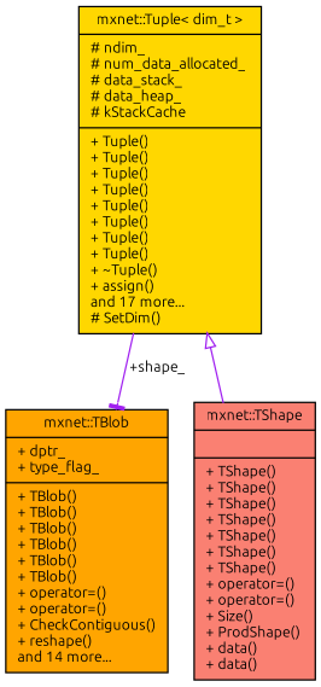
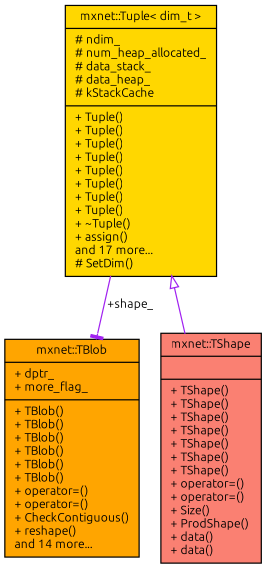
  digraph {
    fontname=Ubuntu
    node [color=black fontname=Ubuntu fontsize=10 shape=record style=filled]
    edge [color=purple fontname=Ubuntu fontsize=10 labelfontname=Helvetica labelfontsize=10 style=solid]
-   n1 [fillcolor=orange fontcolor=black height=0.2 label="{mxnet::TBlob\n|+ dptr_\l+ type_flag_\l|+ TBlob()\l+ TBlob()\l+ TBlob()\l+ TBlob()\l+ TBlob()\l+ TBlob()\l+ operator=()\l+ operator=()\l+ CheckContiguous()\l+ reshape()\land 14 more...\l}" width=0.4]
+   n1 [fillcolor=orange fontcolor=black height=0.2 label="{mxnet::TBlob\n|+ dptr_\l+ more_flag_\l|+ TBlob()\l+ TBlob()\l+ TBlob()\l+ TBlob()\l+ TBlob()\l+ TBlob()\l+ operator=()\l+ operator=()\l+ CheckContiguous()\l+ reshape()\land 14 more...\l}" width=0.4]
    n2 [fillcolor=salmon height=0.2 label="{mxnet::TShape\n||+ TShape()\l+ TShape()\l+ TShape()\l+ TShape()\l+ TShape()\l+ TShape()\l+ TShape()\l+ operator=()\l+ operator=()\l+ Size()\l+ ProdShape()\l+ data()\l+ data()\l}" width=0.4]
-   n3 [fillcolor=gold height=0.2 label="{mxnet::Tuple\< dim_t \>\n|# ndim_\l# num_data_allocated_\l# data_stack_\l# data_heap_\l# kStackCache\l|+ Tuple()\l+ Tuple()\l+ Tuple()\l+ Tuple()\l+ Tuple()\l+ Tuple()\l+ Tuple()\l+ Tuple()\l+ ~Tuple()\l+ assign()\land 17 more...\l# SetDim()\l}" width=0.4]
+   n3 [fillcolor=gold height=0.2 label="{mxnet::Tuple\< dim_t \>\n|# ndim_\l# num_heap_allocated_\l# data_stack_\l# data_heap_\l# kStackCache\l|+ Tuple()\l+ Tuple()\l+ Tuple()\l+ Tuple()\l+ Tuple()\l+ Tuple()\l+ Tuple()\l+ Tuple()\l+ ~Tuple()\l+ assign()\land 17 more...\l# SetDim()\l}" width=0.4]
    n3 -> n1 [arrowhead=tee label=" +shape_"]
    n3 -> n2 [arrowtail=onormal dir=back]
  }
